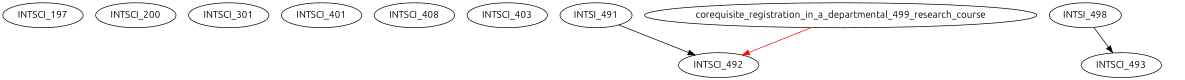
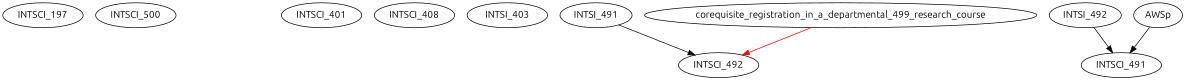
  digraph {
    fontname=Ubuntu
    node [fontname=Ubuntu]
    edge [color=black fontname=Ubuntu]
    INTSCI_197
-   INTSCI_200
-   INTSCI_301
+   INTSCI_200 [label=INTSCI_500]
    INTSCI_401
    n5 [label=INTSCI_408]
-   INTSCI_403
+   INTSCI_403 [label=INTSI_403]
    n7 [label=INTSI_491]
    INTSCI_492
    corequisite_registration_in_a_departmental_499_research_course
-   INTSI_492 [label=INTSI_498]
-   INTSCI_493
+   INTSI_492
+   INTSCI_493 [label=INTSCI_491]
+   AWSp
    n7 -> INTSCI_492
    corequisite_registration_in_a_departmental_499_research_course -> INTSCI_492 [color=red]
    INTSI_492 -> INTSCI_493
+   AWSp -> INTSCI_493
  }
